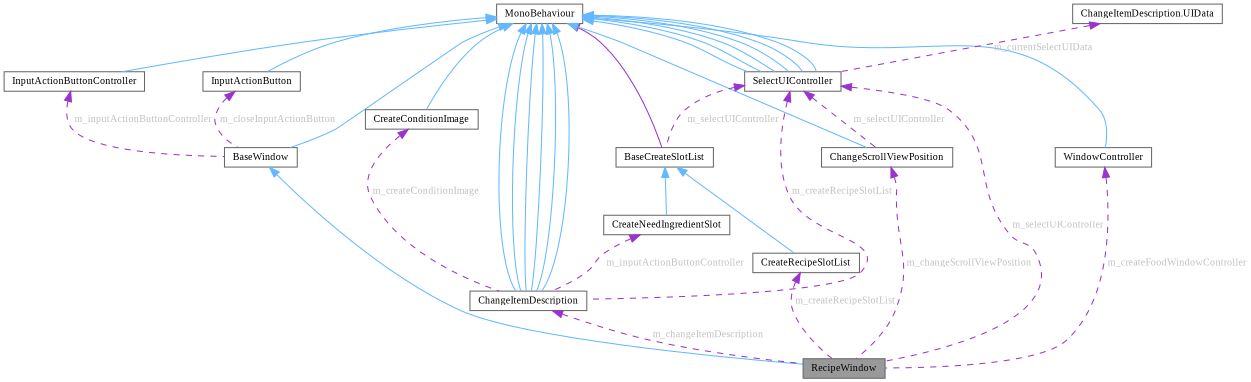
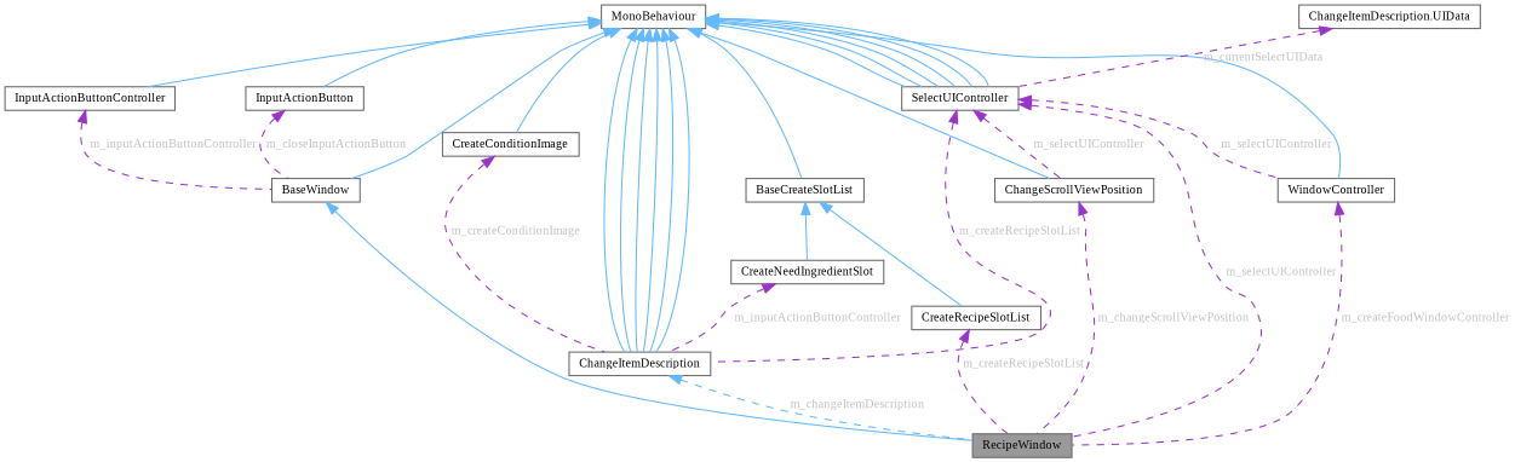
  digraph {
    fontname="Liberation Serif"
    rankdir=TB
    node [color=gray40 fillcolor=white fontname="Liberation Serif" fontsize=10 shape=box style=filled]
    edge [color=steelblue1 dir=back fontname="Liberation Serif" fontsize=10 labelfontname=Helvetica labelfontsize=10 style=solid]
    n1 [fillcolor=grey60 fontcolor=black height=0.2 label=RecipeWindow width=0.4]
    n2 [height=0.2 label=BaseWindow width=0.4]
    n3 [height=0.2 label=MonoBehaviour width=0.4]
    n4 [height=0.2 label=InputActionButtonController width=0.4]
    n5 [height=0.2 label=InputActionButton width=0.4]
    n6 [height=0.2 label=SelectUIController width=0.4]
    n7 [height=0.2 label=BaseCreateSlotList width=0.4]
    n8 [height=0.2 label=ChangeItemDescription width=0.4]
    n9 [height=0.2 label=CreateConditionImage width=0.4]
    n10 [height=0.2 label=ChangeScrollViewPosition width=0.4]
    n11 [height=0.2 label=WindowController width=0.4]
    n12 [height=0.2 label=CreateRecipeSlotList width=0.4]
    n13 [height=0.2 label=CreateNeedIngredientSlot width=0.4]
    n14 [height=0.2 label="ChangeItemDescription.UIData" width=0.4]
    n2 -> n1
    n3 -> n2
    n3 -> n4
    n3 -> n5
    n3 -> n6
    n3 -> n6
    n3 -> n6
    n3 -> n6
    n3 -> n6
    n3 -> n6
-   n3 -> n7 [color=darkorchid3]
+   n3 -> n7
    n3 -> n8
    n3 -> n8
    n3 -> n8
    n3 -> n8
    n3 -> n8
    n3 -> n8
    n3 -> n9
    n3 -> n10
    n3 -> n11
    n4 -> n2 [color=darkorchid3 fontcolor=grey label=" m_inputActionButtonController" style=dashed]
    n5 -> n2 [color=darkorchid3 fontcolor=grey label=" m_closeInputActionButton" style=dashed]
    n6 -> n1 [color=darkorchid3 fontcolor=grey label=" m_selectUIController" style=dashed]
-   n6 -> n7 [color=darkorchid3 fontcolor=grey label=" m_selectUIController" style=dashed]
+   n6 -> n11 [color=darkorchid3 fontcolor=grey label=" m_selectUIController" style=dashed]
    n6 -> n8 [color=darkorchid3 fontcolor=grey label=" m_createRecipeSlotList" style=dashed]
    n6 -> n10 [color=darkorchid3 fontcolor=grey label=" m_selectUIController" style=dashed]
    n7 -> n12
    n7 -> n13
-   n8 -> n1 [color=darkorchid3 fontcolor=grey label=" m_changeItemDescription" style=dashed]
+   n8 -> n1 [fontcolor=grey label=" m_changeItemDescription" style=dashed]
    n9 -> n8 [color=darkorchid3 fontcolor=grey label=" m_createConditionImage" style=dashed]
    n10 -> n1 [color=darkorchid3 fontcolor=grey label=" m_changeScrollViewPosition" style=dashed]
    n11 -> n1 [color=darkorchid3 fontcolor=grey label=" m_createFoodWindowController" style=dashed]
    n12 -> n1 [color=darkorchid3 fontcolor=grey label=" m_createRecipeSlotList" style=dashed]
    n13 -> n8 [color=darkorchid3 fontcolor=grey label=" m_inputActionButtonController" style=dashed]
    n14 -> n6 [color=darkorchid3 fontcolor=grey label=" m_currentSelectUIData" style=dashed]
  }
